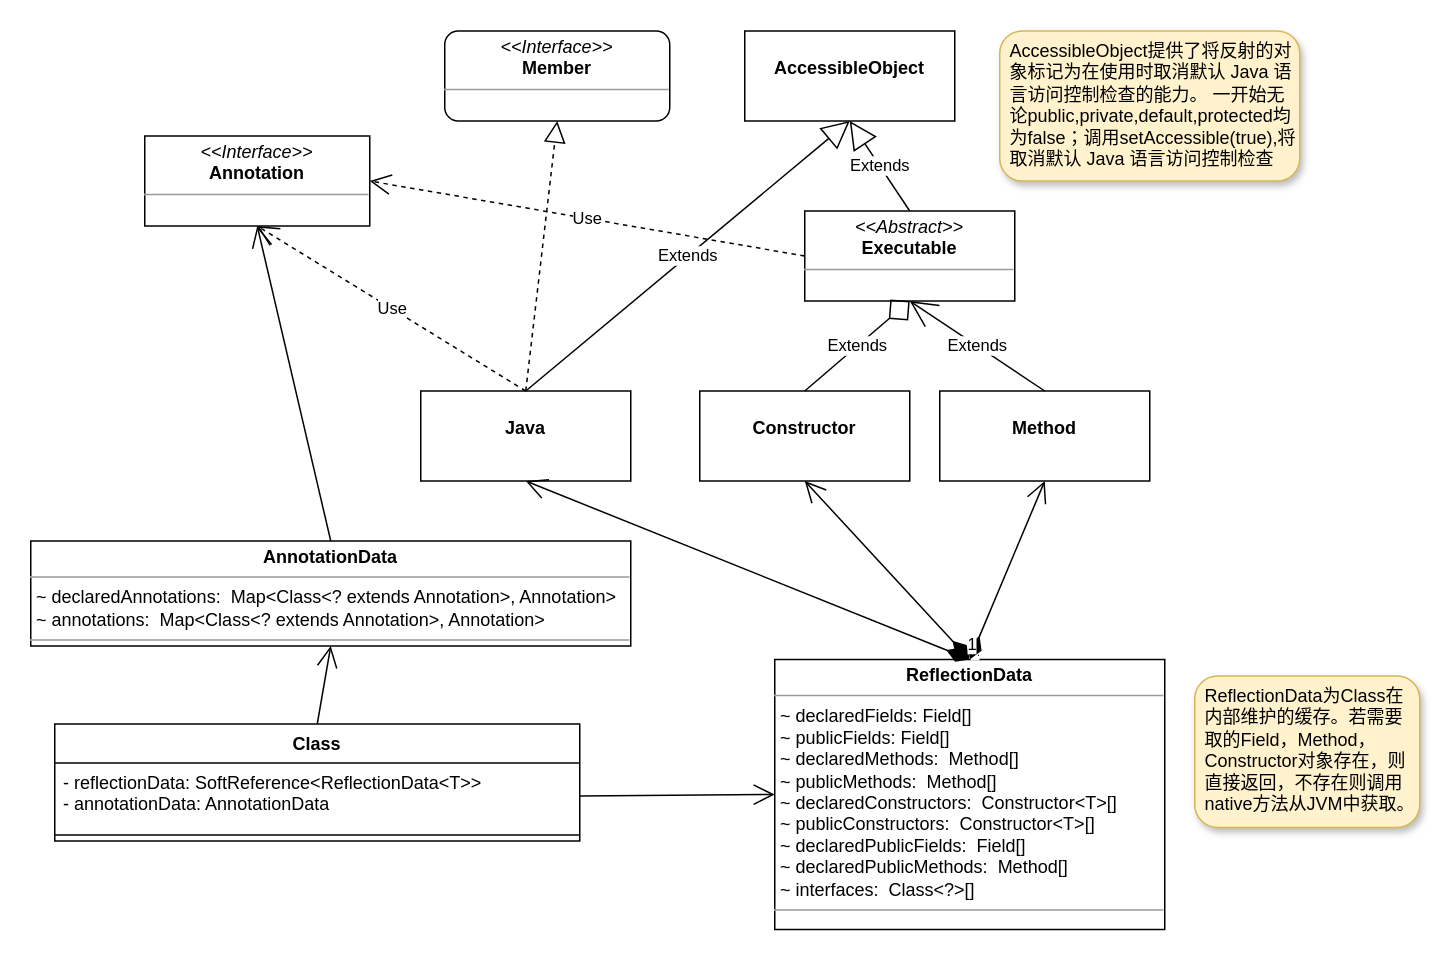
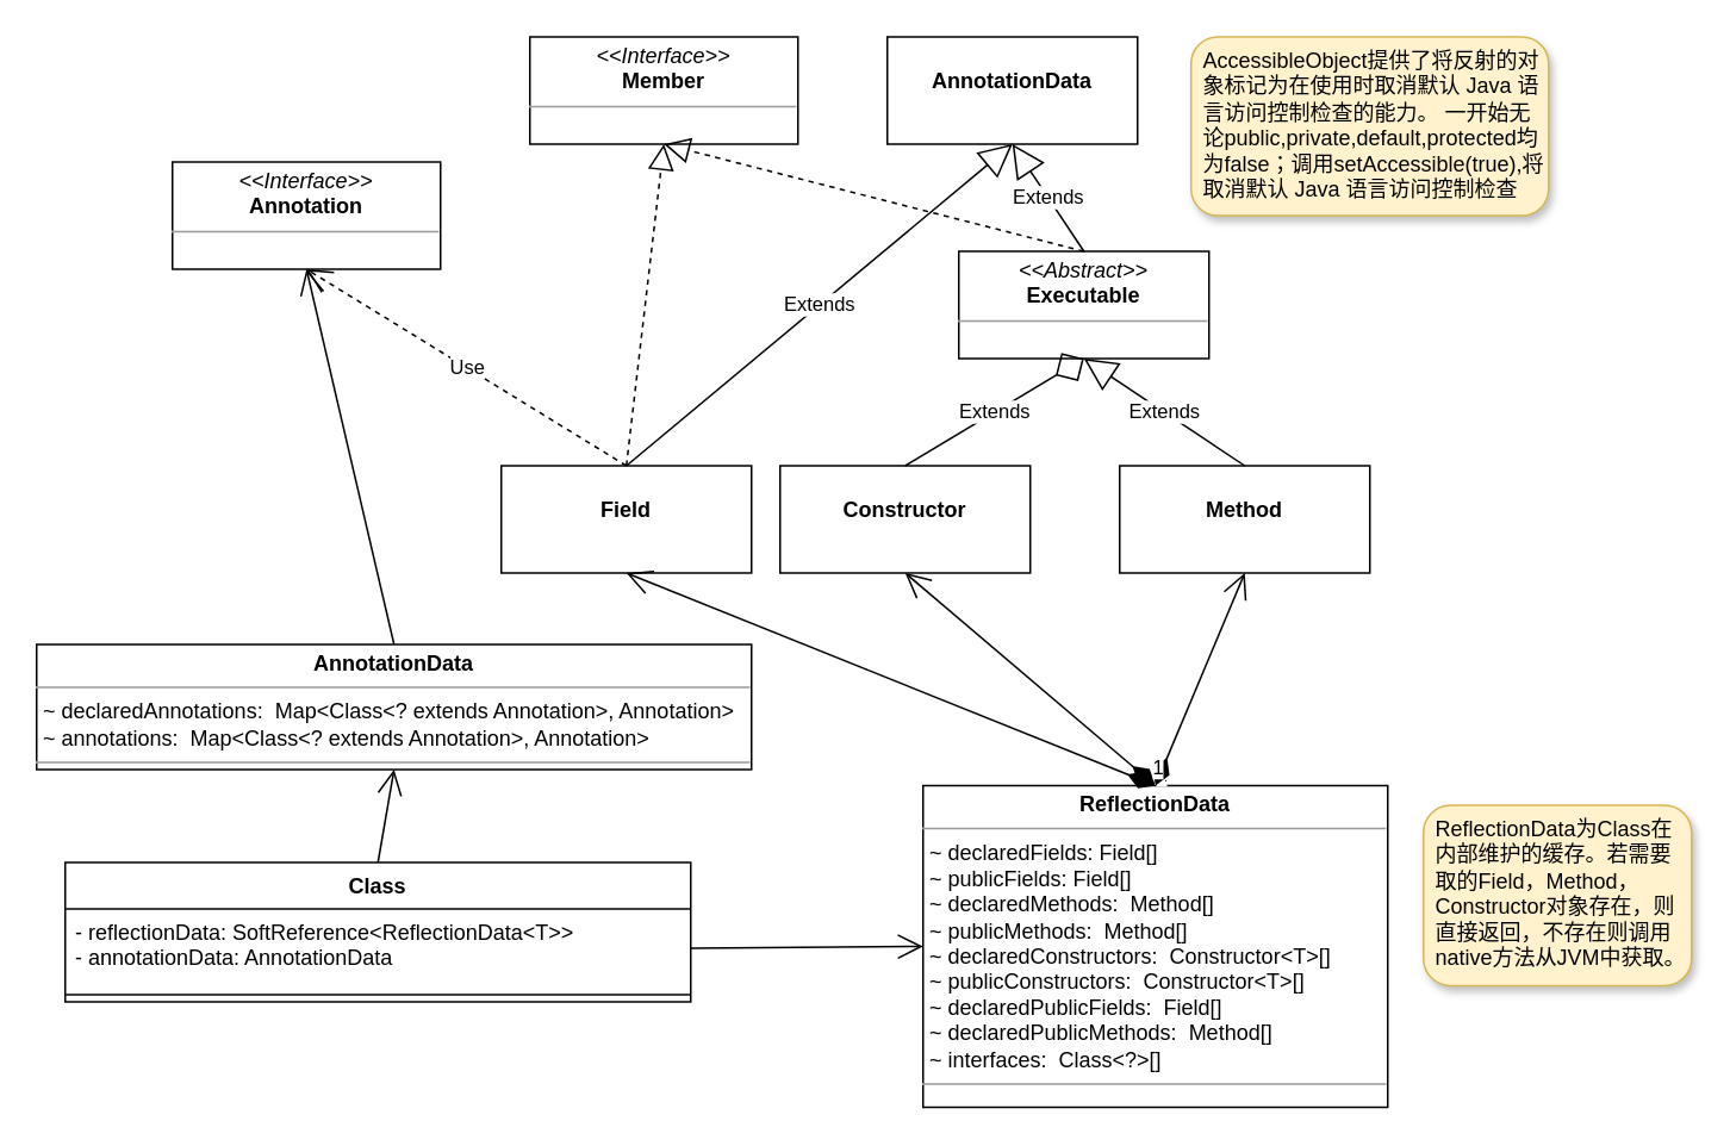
  <mxCell id="0" />
  <mxCell id="1" parent="0" />
- <mxCell id="2" value="&lt;p style=&quot;margin: 0px ; margin-top: 4px ; text-align: center&quot;&gt;&lt;i&gt;&amp;lt;&amp;lt;Interface&amp;gt;&amp;gt;&lt;/i&gt;&lt;br&gt;&lt;b&gt;Member&lt;/b&gt;&lt;/p&gt;&lt;hr size=&quot;1&quot;&gt;&lt;p style=&quot;margin: 0px ; margin-left: 4px&quot;&gt;&lt;/p&gt;&lt;p style=&quot;margin: 0px ; margin-left: 4px&quot;&gt;&lt;br&gt;&lt;/p&gt;" style="verticalAlign=top;align=left;overflow=fill;fontSize=12;fontFamily=Helvetica;html=1;rounded=1;" vertex="1" parent="1"><mxGeometry x="296" y="20" width="150" height="60" as="geometry" /></mxCell>
- <mxCell id="3" value="&lt;p style=&quot;margin: 0px ; margin-top: 4px ; text-align: center&quot;&gt;&lt;br&gt;&lt;b&gt;AccessibleObject&lt;/b&gt;&lt;br&gt;&lt;/p&gt;" style="verticalAlign=top;align=left;overflow=fill;fontSize=12;fontFamily=Helvetica;html=1;" vertex="1" parent="1"><mxGeometry x="496" y="20" width="140" height="60" as="geometry" /></mxCell>
- <mxCell id="4" value="&lt;p style=&quot;margin: 0px ; margin-top: 4px ; text-align: center&quot;&gt;&lt;br&gt;&lt;b&gt;Java&lt;/b&gt;&lt;/p&gt;" style="verticalAlign=top;align=left;overflow=fill;fontSize=12;fontFamily=Helvetica;html=1;" vertex="1" parent="1"><mxGeometry x="280" y="260" width="140" height="60" as="geometry" /></mxCell>
+ <mxCell id="2" value="&lt;p style=&quot;margin: 0px ; margin-top: 4px ; text-align: center&quot;&gt;&lt;i&gt;&amp;lt;&amp;lt;Interface&amp;gt;&amp;gt;&lt;/i&gt;&lt;br&gt;&lt;b&gt;Member&lt;/b&gt;&lt;/p&gt;&lt;hr size=&quot;1&quot;&gt;&lt;p style=&quot;margin: 0px ; margin-left: 4px&quot;&gt;&lt;/p&gt;&lt;p style=&quot;margin: 0px ; margin-left: 4px&quot;&gt;&lt;br&gt;&lt;/p&gt;" style="verticalAlign=top;align=left;overflow=fill;fontSize=12;fontFamily=Helvetica;html=1;" vertex="1" parent="1"><mxGeometry x="296" y="20" width="150" height="60" as="geometry" /></mxCell>
+ <mxCell id="3" value="&lt;p style=&quot;margin: 0px ; margin-top: 4px ; text-align: center&quot;&gt;&lt;br&gt;&lt;b&gt;AnnotationData&lt;/b&gt;&lt;br&gt;&lt;/p&gt;" style="verticalAlign=top;align=left;overflow=fill;fontSize=12;fontFamily=Helvetica;html=1;" vertex="1" parent="1"><mxGeometry x="496" y="20" width="140" height="60" as="geometry" /></mxCell>
+ <mxCell id="4" value="&lt;p style=&quot;margin: 0px ; margin-top: 4px ; text-align: center&quot;&gt;&lt;br&gt;&lt;b&gt;Field&lt;/b&gt;&lt;/p&gt;" style="verticalAlign=top;align=left;overflow=fill;fontSize=12;fontFamily=Helvetica;html=1;" vertex="1" parent="1"><mxGeometry x="280" y="260" width="140" height="60" as="geometry" /></mxCell>
  <mxCell id="5" value="" style="endArrow=block;dashed=1;endFill=0;endSize=12;html=1;entryX=0.5;entryY=1;entryDx=0;entryDy=0;exitX=0.5;exitY=0;exitDx=0;exitDy=0;" edge="1" parent="1" source="4" target="2"><mxGeometry width="160" relative="1" as="geometry"><mxPoint x="336" y="250" as="sourcePoint" /><mxPoint x="496" y="250" as="targetPoint" /></mxGeometry></mxCell>
  <mxCell id="6" value="Extends" style="endArrow=block;endSize=16;endFill=0;html=1;entryX=0.5;entryY=1;entryDx=0;entryDy=0;exitX=0.5;exitY=0;exitDx=0;exitDy=0;" edge="1" parent="1" source="4" target="3"><mxGeometry width="160" relative="1" as="geometry"><mxPoint x="336" y="250" as="sourcePoint" /><mxPoint x="496" y="250" as="targetPoint" /></mxGeometry></mxCell>
  <mxCell id="7" value="&lt;p style=&quot;margin: 0px ; margin-top: 4px ; text-align: center&quot;&gt;&lt;i&gt;&amp;lt;&amp;lt;Abstract&amp;gt;&amp;gt;&lt;/i&gt;&lt;br&gt;&lt;b&gt;Executable&lt;/b&gt;&lt;br&gt;&lt;/p&gt;&lt;hr size=&quot;1&quot;&gt;&lt;p style=&quot;margin: 0px ; margin-left: 4px&quot;&gt;&lt;/p&gt;&lt;p style=&quot;margin: 0px ; margin-left: 4px&quot;&gt;&lt;br&gt;&lt;/p&gt;" style="verticalAlign=top;align=left;overflow=fill;fontSize=12;fontFamily=Helvetica;html=1;" vertex="1" parent="1"><mxGeometry x="536" y="140" width="140" height="60" as="geometry" /></mxCell>
- <mxCell id="9" value="&lt;p style=&quot;margin: 0px ; margin-top: 4px ; text-align: center&quot;&gt;&lt;br&gt;&lt;b&gt;Constructor&lt;/b&gt;&lt;/p&gt;" style="verticalAlign=top;align=left;overflow=fill;fontSize=12;fontFamily=Helvetica;html=1;" vertex="1" parent="1"><mxGeometry x="466" y="260" width="140" height="60" as="geometry" /></mxCell>
+ <mxCell id="8" value="" style="endArrow=block;dashed=1;endFill=0;endSize=12;html=1;exitX=0.5;exitY=0;exitDx=0;exitDy=0;entryX=0.5;entryY=1;entryDx=0;entryDy=0;" edge="1" parent="1" source="7" target="2"><mxGeometry width="160" relative="1" as="geometry"><mxPoint x="336" y="250" as="sourcePoint" /><mxPoint x="496" y="80" as="targetPoint" /></mxGeometry></mxCell>
+ <mxCell id="9" value="&lt;p style=&quot;margin: 0px ; margin-top: 4px ; text-align: center&quot;&gt;&lt;br&gt;&lt;b&gt;Constructor&lt;/b&gt;&lt;/p&gt;" style="verticalAlign=top;align=left;overflow=fill;fontSize=12;fontFamily=Helvetica;html=1;" vertex="1" parent="1"><mxGeometry x="436" y="260" width="140" height="60" as="geometry" /></mxCell>
  <mxCell id="10" value="&lt;p style=&quot;margin: 0px ; margin-top: 4px ; text-align: center&quot;&gt;&lt;br&gt;&lt;b&gt;Method&lt;/b&gt;&lt;/p&gt;" style="verticalAlign=top;align=left;overflow=fill;fontSize=12;fontFamily=Helvetica;html=1;" vertex="1" parent="1"><mxGeometry x="626" y="260" width="140" height="60" as="geometry" /></mxCell>
  <mxCell id="11" value="Extends" style="endArrow=block;endSize=16;endFill=0;html=1;" edge="1" parent="1"><mxGeometry width="160" relative="1" as="geometry"><mxPoint x="606" y="140" as="sourcePoint" /><mxPoint x="566" y="80" as="targetPoint" /></mxGeometry></mxCell>
  <mxCell id="12" value="Extends" style="endArrow=diamond;endSize=16;endFill=0;html=1;entryX=0.5;entryY=1;entryDx=0;entryDy=0;exitX=0.5;exitY=0;exitDx=0;exitDy=0;" edge="1" parent="1" source="9" target="7"><mxGeometry width="160" relative="1" as="geometry"><mxPoint x="336" y="250" as="sourcePoint" /><mxPoint x="496" y="250" as="targetPoint" /></mxGeometry></mxCell>
- <mxCell id="13" value="Extends" style="endArrow=open;endSize=16;endFill=0;html=1;exitX=0.5;exitY=0;exitDx=0;exitDy=0;entryX=0.5;entryY=1;entryDx=0;entryDy=0;" edge="1" parent="1" source="10" target="7"><mxGeometry width="160" relative="1" as="geometry"><mxPoint x="556" y="270" as="sourcePoint" /><mxPoint x="606" y="200" as="targetPoint" /></mxGeometry></mxCell>
+ <mxCell id="13" value="Extends" style="endArrow=block;endSize=16;endFill=0;html=1;exitX=0.5;exitY=0;exitDx=0;exitDy=0;entryX=0.5;entryY=1;entryDx=0;entryDy=0;" edge="1" parent="1" source="10" target="7"><mxGeometry width="160" relative="1" as="geometry"><mxPoint x="556" y="270" as="sourcePoint" /><mxPoint x="606" y="200" as="targetPoint" /></mxGeometry></mxCell>
  <mxCell id="14" value="Class" style="swimlane;fontStyle=1;align=center;verticalAlign=top;childLayout=stackLayout;horizontal=1;startSize=26;horizontalStack=0;resizeParent=1;resizeParentMax=0;resizeLast=0;collapsible=1;marginBottom=0;" vertex="1" parent="1"><mxGeometry x="36" y="482" width="350" height="78" as="geometry" /></mxCell>
  <mxCell id="15" value="- reflectionData: SoftReference&lt;ReflectionData&lt;T&gt;&gt;&#10;- annotationData: AnnotationData" style="text;strokeColor=none;fillColor=none;align=left;verticalAlign=top;spacingLeft=4;spacingRight=4;overflow=hidden;rotatable=0;points=[[0,0.5],[1,0.5]];portConstraint=eastwest;" vertex="1" parent="14"><mxGeometry y="26" width="350" height="44" as="geometry" /></mxCell>
  <mxCell id="16" value="" style="line;strokeWidth=1;fillColor=none;align=left;verticalAlign=middle;spacingTop=-1;spacingLeft=3;spacingRight=3;rotatable=0;labelPosition=right;points=[];portConstraint=eastwest;" vertex="1" parent="14"><mxGeometry y="70" width="350" height="8" as="geometry" /></mxCell>
  <mxCell id="17" value="&lt;p style=&quot;margin: 0px ; margin-top: 4px ; text-align: center&quot;&gt;&lt;span style=&quot;font-weight: 700&quot;&gt;ReflectionData&lt;/span&gt;&lt;br&gt;&lt;/p&gt;&lt;hr size=&quot;1&quot;&gt;&lt;p style=&quot;margin: 0px ; margin-left: 4px&quot;&gt;~ declaredFields: Field[]&lt;br style=&quot;padding: 0px ; margin: 0px&quot;&gt;~&amp;nbsp;publicFields: Field[]&lt;br&gt;&lt;/p&gt;&lt;p style=&quot;margin: 0px ; margin-left: 4px&quot;&gt;~ declaredMethods:&amp;nbsp; Method[]&lt;/p&gt;&lt;p style=&quot;margin: 0px ; margin-left: 4px&quot;&gt;~ publicMethods:&amp;nbsp; Method[]&lt;/p&gt;&lt;p style=&quot;margin: 0px ; margin-left: 4px&quot;&gt;~ declaredConstructors:&amp;nbsp; Constructor&amp;lt;T&amp;gt;[]&lt;/p&gt;&lt;p style=&quot;margin: 0px ; margin-left: 4px&quot;&gt;~ publicConstructors:&amp;nbsp; Constructor&amp;lt;T&amp;gt;[]&lt;/p&gt;&lt;p style=&quot;margin: 0px ; margin-left: 4px&quot;&gt;~ declaredPublicFields:&amp;nbsp; Field[]&lt;/p&gt;&lt;p style=&quot;margin: 0px ; margin-left: 4px&quot;&gt;~ declaredPublicMethods:&amp;nbsp; Method[]&lt;/p&gt;&lt;p style=&quot;margin: 0px ; margin-left: 4px&quot;&gt;~ interfaces:&amp;nbsp; Class&amp;lt;?&amp;gt;[]&lt;/p&gt;&lt;hr size=&quot;1&quot;&gt;&lt;p style=&quot;margin: 0px ; margin-left: 4px&quot;&gt;&lt;br&gt;&lt;/p&gt;" style="verticalAlign=top;align=left;overflow=fill;fontSize=12;fontFamily=Helvetica;html=1;" vertex="1" parent="1"><mxGeometry x="516" y="439" width="260" height="180" as="geometry" /></mxCell>
  <mxCell id="18" value="1" style="endArrow=open;html=1;endSize=12;startArrow=diamondThin;startSize=14;startFill=1;align=left;verticalAlign=bottom;entryX=0.5;entryY=1;entryDx=0;entryDy=0;exitX=0.5;exitY=0;exitDx=0;exitDy=0;" edge="1" parent="1" source="17" target="4"><mxGeometry x="-1" y="3" relative="1" as="geometry"><mxPoint x="336" y="450" as="sourcePoint" /><mxPoint x="496" y="450" as="targetPoint" /></mxGeometry></mxCell>
  <mxCell id="19" value="1" style="endArrow=open;html=1;endSize=12;startArrow=diamondThin;startSize=14;startFill=1;align=left;verticalAlign=bottom;entryX=0.5;entryY=1;entryDx=0;entryDy=0;exitX=0.5;exitY=0;exitDx=0;exitDy=0;" edge="1" parent="1" source="17" target="9"><mxGeometry x="-1" y="3" relative="1" as="geometry"><mxPoint x="646" y="440" as="sourcePoint" /><mxPoint x="360" y="330" as="targetPoint" /></mxGeometry></mxCell>
  <mxCell id="20" value="1" style="endArrow=open;html=1;endSize=12;startArrow=diamondThin;startSize=14;startFill=1;align=left;verticalAlign=bottom;entryX=0.5;entryY=1;entryDx=0;entryDy=0;exitX=0.5;exitY=0;exitDx=0;exitDy=0;" edge="1" parent="1" source="17" target="10"><mxGeometry x="-1" y="3" relative="1" as="geometry"><mxPoint x="656" y="450" as="sourcePoint" /><mxPoint x="546" y="330" as="targetPoint" /></mxGeometry></mxCell>
  <mxCell id="21" value="AccessibleObject提供了将反射的对象标记为在使用时取消默认 Java 语言访问控制检查的能力。 一开始无论public,private,default,protected均为false；调用setAccessible(true),将取消默认 Java 语言访问控制检查" style="rounded=1;whiteSpace=wrap;html=1;fillColor=#fff2cc;strokeColor=#d6b656;align=left;verticalAlign=top;spacingLeft=5;shadow=1;" vertex="1" parent="1"><mxGeometry x="666" y="20" width="200" height="100" as="geometry" /></mxCell>
  <mxCell id="22" value="&lt;p style=&quot;margin: 0px ; margin-top: 4px ; text-align: center&quot;&gt;&lt;i&gt;&amp;lt;&amp;lt;Interface&amp;gt;&amp;gt;&lt;/i&gt;&lt;br&gt;&lt;b&gt;Annotation&lt;/b&gt;&lt;/p&gt;&lt;hr size=&quot;1&quot;&gt;&lt;p style=&quot;margin: 0px ; margin-left: 4px&quot;&gt;&lt;/p&gt;&lt;p style=&quot;margin: 0px ; margin-left: 4px&quot;&gt;&lt;br&gt;&lt;/p&gt;" style="verticalAlign=top;align=left;overflow=fill;fontSize=12;fontFamily=Helvetica;html=1;" vertex="1" parent="1"><mxGeometry x="96" y="90" width="150" height="60" as="geometry" /></mxCell>
  <mxCell id="23" value="Use" style="endArrow=open;endSize=12;dashed=1;html=1;entryX=0.5;entryY=1;entryDx=0;entryDy=0;exitX=0.5;exitY=0;exitDx=0;exitDy=0;" edge="1" parent="1" source="4" target="22"><mxGeometry width="160" relative="1" as="geometry"><mxPoint x="396" y="499" as="sourcePoint" /><mxPoint x="526" y="539" as="targetPoint" /></mxGeometry></mxCell>
- <mxCell id="24" value="Use" style="endArrow=open;endSize=12;dashed=1;html=1;exitX=0;exitY=0.5;exitDx=0;exitDy=0;entryX=1;entryY=0.5;entryDx=0;entryDy=0;" edge="1" parent="1" source="7" target="22"><mxGeometry width="160" relative="1" as="geometry"><mxPoint x="360" y="270" as="sourcePoint" /><mxPoint x="146" y="180" as="targetPoint" /></mxGeometry></mxCell>
  <mxCell id="25" value="&lt;p style=&quot;margin: 0px ; margin-top: 4px ; text-align: center&quot;&gt;&lt;b&gt;AnnotationData&lt;/b&gt;&lt;br&gt;&lt;/p&gt;&lt;hr size=&quot;1&quot;&gt;&lt;p style=&quot;margin: 0px ; margin-left: 4px&quot;&gt;~ declaredAnnotations:&amp;nbsp; Map&amp;lt;Class&amp;lt;? extends Annotation&amp;gt;, Annotation&amp;gt;&lt;/p&gt;&lt;p style=&quot;margin: 0px ; margin-left: 4px&quot;&gt;~ annotations:&amp;nbsp; Map&amp;lt;Class&amp;lt;? extends Annotation&amp;gt;, Annotation&amp;gt;&lt;/p&gt;&lt;hr size=&quot;1&quot;&gt;&lt;p style=&quot;margin: 0px ; margin-left: 4px&quot;&gt;&lt;br&gt;&lt;/p&gt;" style="verticalAlign=top;align=left;overflow=fill;fontSize=12;fontFamily=Helvetica;html=1;" vertex="1" parent="1"><mxGeometry x="20" y="360" width="400" height="70" as="geometry" /></mxCell>
  <mxCell id="26" value="" style="endArrow=open;endFill=1;endSize=12;html=1;entryX=0.5;entryY=1;entryDx=0;entryDy=0;exitX=0.5;exitY=0;exitDx=0;exitDy=0;" edge="1" parent="1" source="25" target="22"><mxGeometry width="160" relative="1" as="geometry"><mxPoint x="246" y="450" as="sourcePoint" /><mxPoint x="406" y="450" as="targetPoint" /></mxGeometry></mxCell>
  <mxCell id="27" value="" style="endArrow=open;endFill=1;endSize=12;html=1;entryX=0;entryY=0.5;entryDx=0;entryDy=0;exitX=1;exitY=0.5;exitDx=0;exitDy=0;" edge="1" parent="1" source="15" target="17"><mxGeometry width="160" relative="1" as="geometry"><mxPoint x="485" y="750" as="sourcePoint" /><mxPoint x="436" y="540" as="targetPoint" /></mxGeometry></mxCell>
  <mxCell id="28" value="" style="endArrow=open;endFill=1;endSize=12;html=1;entryX=0.5;entryY=1;entryDx=0;entryDy=0;exitX=0.5;exitY=0;exitDx=0;exitDy=0;" edge="1" parent="1" source="14" target="25"><mxGeometry width="160" relative="1" as="geometry"><mxPoint x="396" y="539" as="sourcePoint" /><mxPoint x="526" y="539" as="targetPoint" /></mxGeometry></mxCell>
  <mxCell id="29" value="ReflectionData为Class在内部维护的缓存。若需要取的Field，Method，Constructor对象存在，则直接返回，不存在则调用native方法从JVM中获取。" style="rounded=1;whiteSpace=wrap;html=1;fillColor=#fff2cc;strokeColor=#d6b656;align=left;verticalAlign=top;spacingLeft=5;shadow=1;" vertex="1" parent="1"><mxGeometry x="796" y="450" width="150" height="101" as="geometry" /></mxCell>
